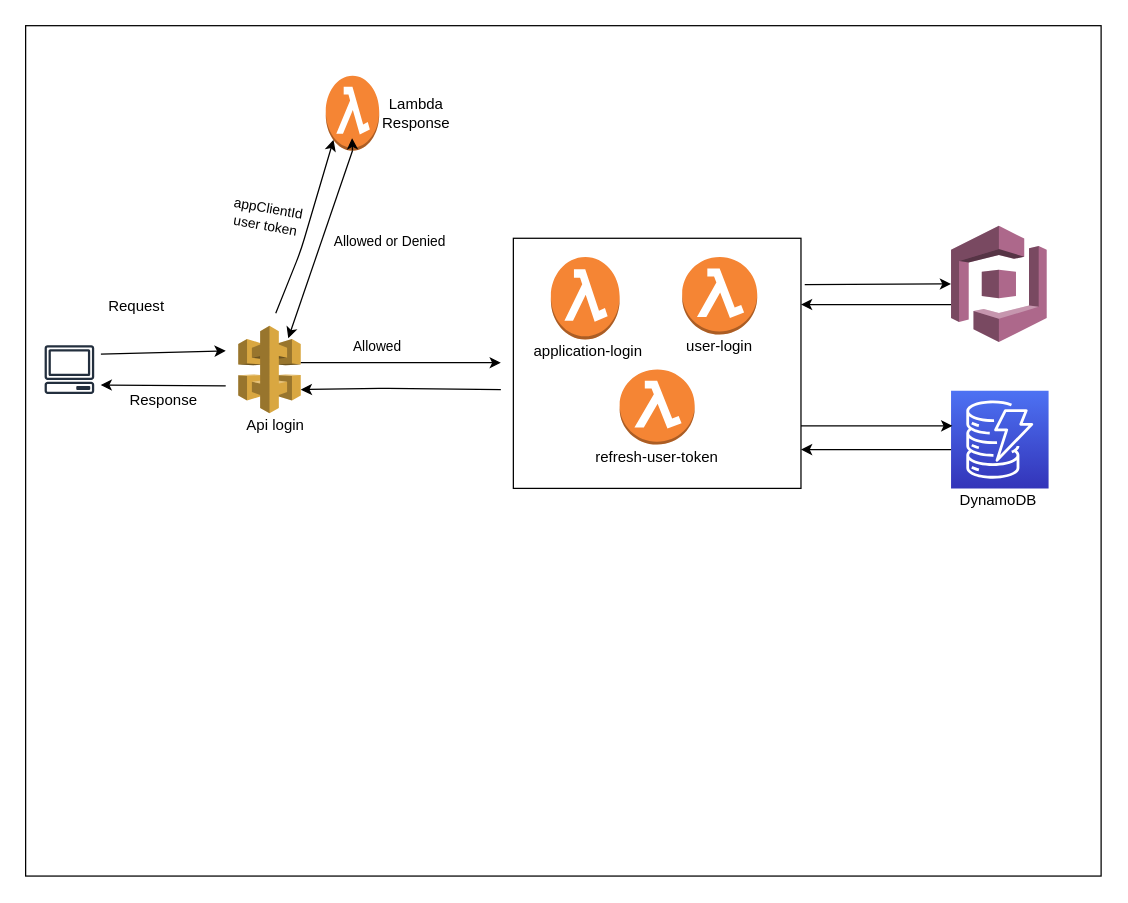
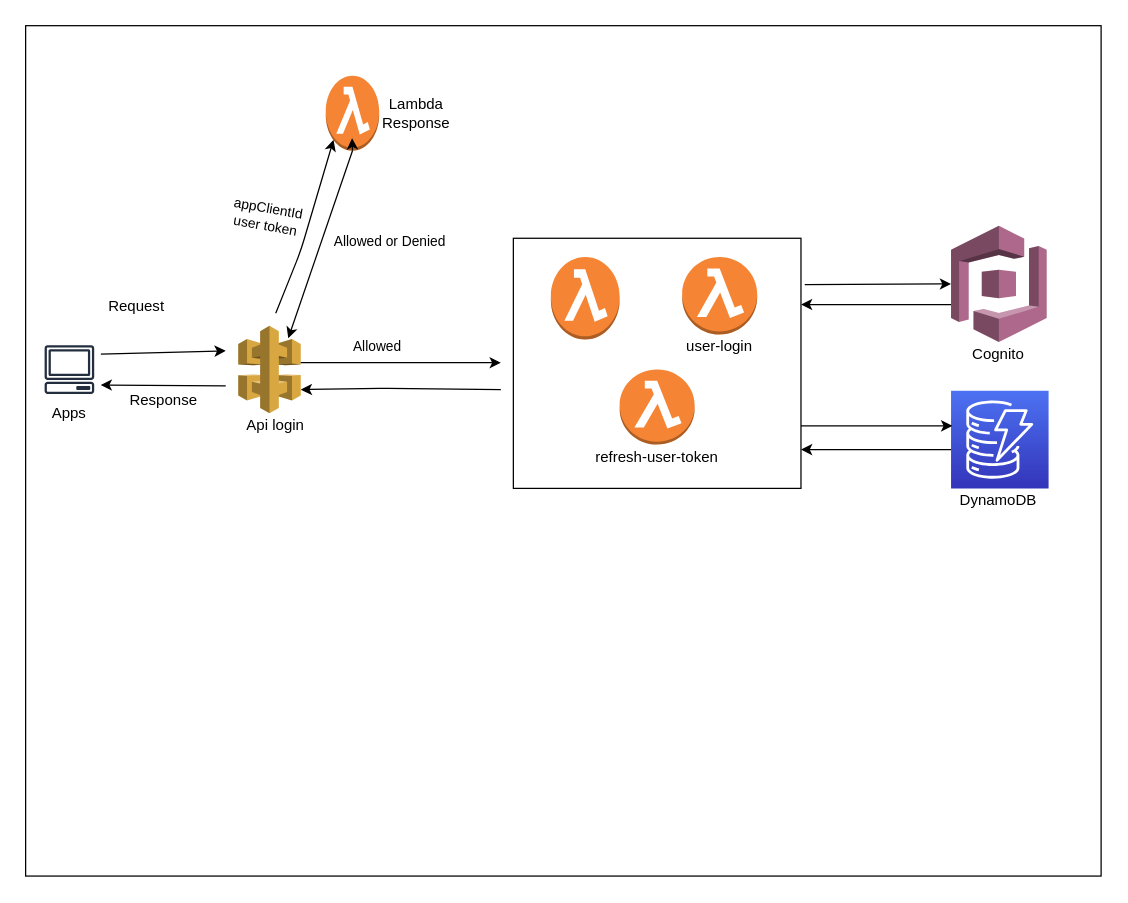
  <mxCell id="0" />
  <mxCell id="1" parent="0" />
  <mxCell id="2" value="" style="rounded=0;whiteSpace=wrap;html=1;" parent="1" vertex="1"><mxGeometry y="20" width="860" height="680" as="geometry" x="20" /></mxCell>
  <mxCell id="3" value="" style="group" parent="1" vertex="1" connectable="0"><mxGeometry x="180" y="260" width="80" height="100" as="geometry" /></mxCell>
  <mxCell id="4" value="" style="outlineConnect=0;dashed=0;verticalLabelPosition=bottom;verticalAlign=top;align=center;html=1;shape=mxgraph.aws3.api_gateway;fillColor=#D9A741;gradientColor=none;" parent="3" vertex="1"><mxGeometry x="10" width="50" height="70" as="geometry" /></mxCell>
  <mxCell id="5" value="Api login&lt;br&gt;" style="text;html=1;strokeColor=none;fillColor=none;align=center;verticalAlign=middle;whiteSpace=wrap;rounded=0;" parent="3" vertex="1"><mxGeometry y="70" width="80" height="20" as="geometry" /></mxCell>
  <mxCell id="6" value="" style="endArrow=classic;html=1;entryX=0.145;entryY=0.855;entryDx=0;entryDy=0;entryPerimeter=0;" parent="1" target="11" edge="1"><mxGeometry width="50" height="50" relative="1" as="geometry"><mxPoint x="220" y="250" as="sourcePoint" /><mxPoint x="280" y="220" as="targetPoint" /><Array as="points"><mxPoint x="240" y="200" /></Array></mxGeometry></mxCell>
  <mxCell id="7" value="appClientId&lt;br&gt;user token" style="edgeLabel;html=1;align=center;verticalAlign=middle;resizable=0;points=[];rotation=10;" parent="6" vertex="1" connectable="0"><mxGeometry x="-0.207" relative="1" as="geometry"><mxPoint x="-29" y="-24" as="offset" /></mxGeometry></mxCell>
  <mxCell id="8" value="" style="endArrow=classic;html=1;entryX=0.8;entryY=0.143;entryDx=0;entryDy=0;entryPerimeter=0;exitX=0.5;exitY=1;exitDx=0;exitDy=0;exitPerimeter=0;" parent="1" source="11" target="4" edge="1"><mxGeometry width="50" height="50" relative="1" as="geometry"><mxPoint x="300" y="140" as="sourcePoint" /><mxPoint x="250" y="270" as="targetPoint" /></mxGeometry></mxCell>
  <mxCell id="9" value="Allowed or Denied" style="edgeLabel;html=1;align=center;verticalAlign=middle;resizable=0;points=[];rotation=0;" parent="8" vertex="1" connectable="0"><mxGeometry x="0.144" y="1" relative="1" as="geometry"><mxPoint x="58" y="-14" as="offset" /></mxGeometry></mxCell>
  <mxCell id="10" value="" style="group" parent="1" vertex="1" connectable="0"><mxGeometry x="260" y="60" width="80" height="60" as="geometry" /></mxCell>
  <mxCell id="11" value="" style="outlineConnect=0;dashed=0;verticalLabelPosition=bottom;verticalAlign=top;align=center;html=1;shape=mxgraph.aws3.lambda_function;fillColor=#F58534;gradientColor=none;" parent="10" vertex="1"><mxGeometry width="42.718" height="60" as="geometry" /></mxCell>
  <mxCell id="12" value="Lambda Response" style="text;html=1;strokeColor=none;fillColor=none;align=center;verticalAlign=middle;whiteSpace=wrap;rounded=0;" parent="10" vertex="1"><mxGeometry x="57.138" y="20.63" width="31.068" height="18.75" as="geometry" /></mxCell>
  <mxCell id="13" style="edgeStyle=orthogonalEdgeStyle;rounded=0;orthogonalLoop=1;jettySize=auto;html=1;exitX=0.5;exitY=1;exitDx=0;exitDy=0;exitPerimeter=0;entryX=0.492;entryY=0.833;entryDx=0;entryDy=0;entryPerimeter=0;" parent="10" source="11" target="11" edge="1"><mxGeometry relative="1" as="geometry" /></mxCell>
  <mxCell id="14" value="" style="endArrow=classic;html=1;" parent="1" edge="1"><mxGeometry width="50" height="50" relative="1" as="geometry"><mxPoint x="240" y="289.5" as="sourcePoint" /><mxPoint x="400" y="289.5" as="targetPoint" /></mxGeometry></mxCell>
  <mxCell id="15" value="Allowed" style="edgeLabel;html=1;align=center;verticalAlign=middle;resizable=0;points=[];" parent="14" vertex="1" connectable="0"><mxGeometry x="-0.2" relative="1" as="geometry"><mxPoint x="-4" y="-13" as="offset" /></mxGeometry></mxCell>
  <mxCell id="16" value="" style="points=[[0,0,0],[0.25,0,0],[0.5,0,0],[0.75,0,0],[1,0,0],[0,1,0],[0.25,1,0],[0.5,1,0],[0.75,1,0],[1,1,0],[0,0.25,0],[0,0.5,0],[0,0.75,0],[1,0.25,0],[1,0.5,0],[1,0.75,0]];outlineConnect=0;fontColor=#232F3E;gradientColor=#4D72F3;gradientDirection=north;fillColor=#3334B9;strokeColor=#ffffff;dashed=0;verticalLabelPosition=bottom;verticalAlign=top;align=center;html=1;fontSize=12;fontStyle=0;aspect=fixed;shape=mxgraph.aws4.resourceIcon;resIcon=mxgraph.aws4.dynamodb;" parent="1" vertex="1"><mxGeometry x="760" y="312" width="78" height="78" as="geometry" /></mxCell>
  <mxCell id="17" value="" style="group" parent="1" vertex="1" connectable="0"><mxGeometry x="410" y="190" width="230" height="200" as="geometry" /></mxCell>
  <mxCell id="18" value="" style="rounded=0;whiteSpace=wrap;html=1;" parent="17" vertex="1"><mxGeometry width="230" height="200" as="geometry" /></mxCell>
  <mxCell id="19" value="" style="group" parent="17" vertex="1" connectable="0"><mxGeometry x="15" y="15" width="180" height="170" as="geometry" /></mxCell>
  <mxCell id="20" value="" style="group" parent="19" vertex="1" connectable="0"><mxGeometry width="90" height="90" as="geometry" /></mxCell>
  <mxCell id="21" value="" style="outlineConnect=0;dashed=0;verticalLabelPosition=bottom;verticalAlign=top;align=center;html=1;shape=mxgraph.aws3.lambda_function;fillColor=#F58534;gradientColor=none;" parent="20" vertex="1"><mxGeometry x="15" width="55" height="66" as="geometry" /></mxCell>
- <mxCell id="22" value="application-login" style="text;html=1;strokeColor=none;fillColor=none;align=center;verticalAlign=middle;whiteSpace=wrap;rounded=0;" parent="20" vertex="1"><mxGeometry y="66" width="90" height="20" as="geometry" /></mxCell>
  <mxCell id="23" value="" style="group" parent="19" vertex="1" connectable="0"><mxGeometry x="120" width="60" height="82" as="geometry" /></mxCell>
  <mxCell id="24" value="" style="outlineConnect=0;dashed=0;verticalLabelPosition=bottom;verticalAlign=top;align=center;html=1;shape=mxgraph.aws3.lambda_function;fillColor=#F58534;gradientColor=none;" parent="23" vertex="1"><mxGeometry width="60" height="62" as="geometry" /></mxCell>
  <mxCell id="25" value="user-login" style="text;html=1;strokeColor=none;fillColor=none;align=center;verticalAlign=middle;whiteSpace=wrap;rounded=0;" parent="23" vertex="1"><mxGeometry y="62" width="60" height="20" as="geometry" /></mxCell>
  <mxCell id="26" style="edgeStyle=orthogonalEdgeStyle;rounded=0;orthogonalLoop=1;jettySize=auto;html=1;exitX=0.5;exitY=1;exitDx=0;exitDy=0;" parent="23" source="25" target="25" edge="1"><mxGeometry relative="1" as="geometry" /></mxCell>
  <mxCell id="27" value="" style="group" parent="19" vertex="1" connectable="0"><mxGeometry x="40" y="90" width="120" height="80" as="geometry" /></mxCell>
  <mxCell id="28" value="" style="outlineConnect=0;dashed=0;verticalLabelPosition=bottom;verticalAlign=top;align=center;html=1;shape=mxgraph.aws3.lambda_function;fillColor=#F58534;gradientColor=none;" parent="27" vertex="1"><mxGeometry x="30" width="60" height="60" as="geometry" /></mxCell>
  <mxCell id="29" value="refresh-user-token" style="text;html=1;strokeColor=none;fillColor=none;align=center;verticalAlign=middle;whiteSpace=wrap;rounded=0;" parent="27" vertex="1"><mxGeometry y="60" width="120" height="20" as="geometry" /></mxCell>
  <mxCell id="30" value="" style="endArrow=classic;html=1;exitX=1;exitY=0.75;exitDx=0;exitDy=0;entryX=0.013;entryY=0.359;entryDx=0;entryDy=0;entryPerimeter=0;" parent="1" source="18" target="16" edge="1"><mxGeometry width="50" height="50" relative="1" as="geometry"><mxPoint x="670" y="370" as="sourcePoint" /><mxPoint x="720" y="320" as="targetPoint" /></mxGeometry></mxCell>
  <mxCell id="31" value="" style="endArrow=classic;html=1;entryX=1;entryY=0.845;entryDx=0;entryDy=0;entryPerimeter=0;exitX=0;exitY=0.603;exitDx=0;exitDy=0;exitPerimeter=0;" parent="1" source="16" target="18" edge="1"><mxGeometry width="50" height="50" relative="1" as="geometry"><mxPoint x="750" y="353" as="sourcePoint" /><mxPoint x="720" y="420" as="targetPoint" /></mxGeometry></mxCell>
  <mxCell id="32" value="" style="endArrow=classic;html=1;exitX=1;exitY=0.25;exitDx=0;exitDy=0;" parent="1" source="44" edge="1"><mxGeometry width="50" height="50" relative="1" as="geometry"><mxPoint x="110" y="280" as="sourcePoint" /><mxPoint x="180" y="280" as="targetPoint" /></mxGeometry></mxCell>
  <mxCell id="33" value="DynamoDB" style="text;html=1;strokeColor=none;fillColor=none;align=center;verticalAlign=middle;whiteSpace=wrap;rounded=0;" parent="1" vertex="1"><mxGeometry x="778.25" y="390" width="40" height="20" as="geometry" /></mxCell>
  <mxCell id="34" value="" style="group" parent="1" vertex="1" connectable="0"><mxGeometry x="643" y="180" width="193.5" height="113" as="geometry" /></mxCell>
  <mxCell id="35" value="" style="outlineConnect=0;dashed=0;verticalLabelPosition=bottom;verticalAlign=top;align=center;html=1;shape=mxgraph.aws3.cognito;fillColor=#AD688B;gradientColor=none;" parent="34" vertex="1"><mxGeometry x="117" width="76.5" height="93" as="geometry" /></mxCell>
  <mxCell id="36" value="" style="endArrow=classic;html=1;entryX=0;entryY=0.5;entryDx=0;entryDy=0;entryPerimeter=0;" parent="34" target="35" edge="1"><mxGeometry width="50" height="50" relative="1" as="geometry"><mxPoint y="47" as="sourcePoint" /><mxPoint x="67" y="10" as="targetPoint" /></mxGeometry></mxCell>
  <mxCell id="37" value="" style="endArrow=classic;html=1;" parent="34" edge="1"><mxGeometry width="50" height="50" relative="1" as="geometry"><mxPoint x="117" y="63" as="sourcePoint" /><mxPoint x="-3" y="63" as="targetPoint" /></mxGeometry></mxCell>
+ <mxCell id="38" value="Cognito" style="text;html=1;strokeColor=none;fillColor=none;align=center;verticalAlign=middle;whiteSpace=wrap;rounded=0;" parent="34" vertex="1"><mxGeometry x="135.25" y="93" width="40" height="20" as="geometry" /></mxCell>
  <mxCell id="39" value="" style="endArrow=classic;html=1;entryX=1;entryY=0.729;entryDx=0;entryDy=0;entryPerimeter=0;" parent="1" target="4" edge="1"><mxGeometry width="50" height="50" relative="1" as="geometry"><mxPoint x="400" y="311" as="sourcePoint" /><mxPoint x="260" y="440" as="targetPoint" /><Array as="points"><mxPoint x="300" y="310" /></Array></mxGeometry></mxCell>
  <mxCell id="40" value="" style="endArrow=classic;html=1;entryX=1;entryY=0.75;entryDx=0;entryDy=0;" parent="1" target="44" edge="1"><mxGeometry width="50" height="50" relative="1" as="geometry"><mxPoint x="180" y="308" as="sourcePoint" /><mxPoint x="110" y="410" as="targetPoint" /></mxGeometry></mxCell>
  <mxCell id="41" value="Request&amp;nbsp;" style="text;html=1;align=center;verticalAlign=middle;resizable=0;points=[];autosize=1;strokeColor=none;" parent="1" vertex="1"><mxGeometry x="80" y="235" width="60" height="20" as="geometry" /></mxCell>
  <mxCell id="42" value="Response" style="text;html=1;align=center;verticalAlign=middle;resizable=0;points=[];autosize=1;strokeColor=none;" parent="1" vertex="1"><mxGeometry x="95" y="310" width="70" height="20" as="geometry" /></mxCell>
  <mxCell id="43" value="" style="group" parent="1" vertex="1" connectable="0"><mxGeometry x="30" y="270" width="70" height="80" as="geometry" /></mxCell>
  <mxCell id="44" value="" style="outlineConnect=0;fontColor=#000000;gradientColor=none;fillColor=#ffffff;strokeColor=#000000;dashed=0;verticalLabelPosition=bottom;verticalAlign=top;align=center;html=1;fontSize=12;fontStyle=0;aspect=fixed;pointerEvents=1;shape=mxgraph.aws4.client;fontFamily=Helvetica;" parent="43" vertex="1"><mxGeometry width="50" height="50" as="geometry" /></mxCell>
+ <mxCell id="45" value="Apps" style="text;html=1;strokeColor=none;fillColor=none;align=center;verticalAlign=middle;whiteSpace=wrap;rounded=0;" parent="43" vertex="1"><mxGeometry x="5" y="50" width="40" height="20" as="geometry" /></mxCell>
  <mxCell id="46" value="" style="outlineConnect=0;fontColor=#232F3E;gradientColor=none;fillColor=#232F3E;strokeColor=none;dashed=0;verticalLabelPosition=bottom;verticalAlign=top;align=center;html=1;fontSize=12;fontStyle=0;aspect=fixed;pointerEvents=1;shape=mxgraph.aws4.client;" vertex="1" parent="43"><mxGeometry x="5" y="5.51" width="40" height="38.97" as="geometry" /></mxCell>
